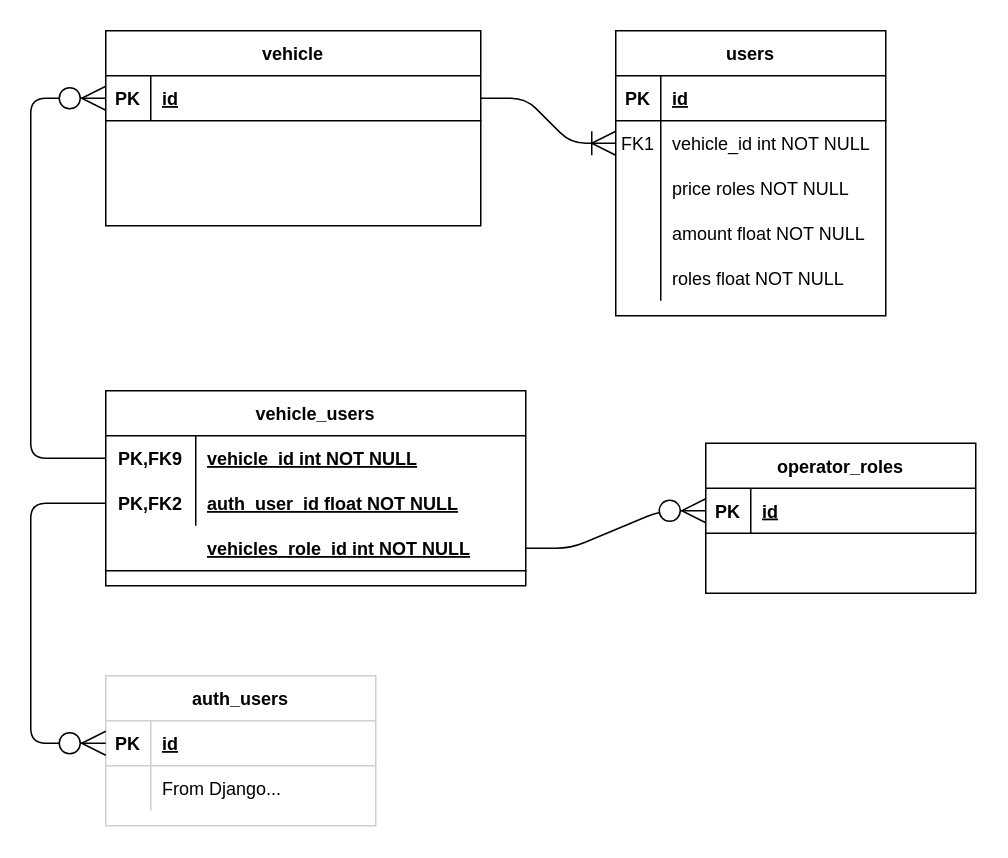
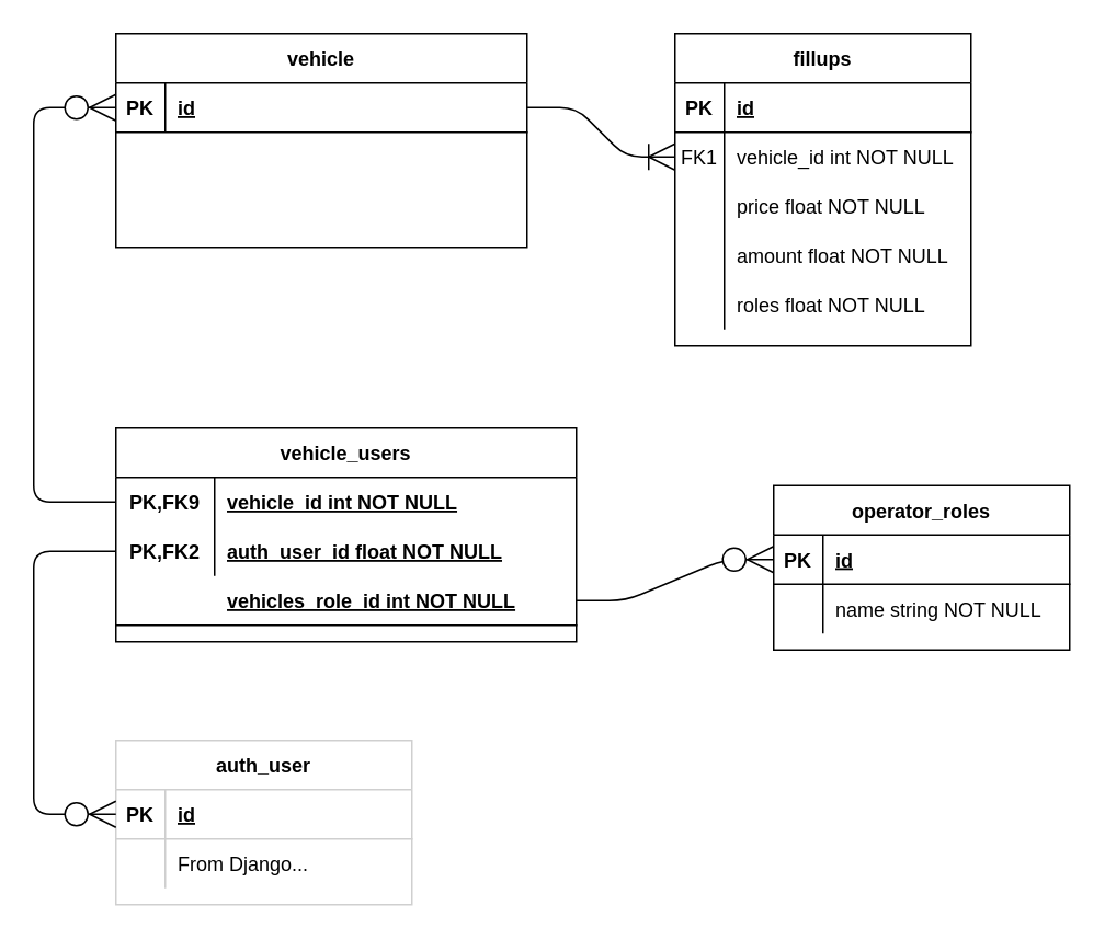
  <mxCell id="0" />
  <mxCell id="1" parent="0" />
  <mxCell id="2" value="vehicle" style="shape=table;startSize=30;container=1;collapsible=1;childLayout=tableLayout;fixedRows=1;rowLines=0;fontStyle=1;align=center;resizeLast=1;hachureGap=4;pointerEvents=0;" vertex="1" parent="1"><mxGeometry x="70" y="20" width="250" height="130" as="geometry" /></mxCell>
  <mxCell id="3" value="" style="shape=partialRectangle;collapsible=0;dropTarget=0;pointerEvents=0;fillColor=none;top=0;left=0;bottom=1;right=0;points=[[0,0.5],[1,0.5]];portConstraint=eastwest;" vertex="1" parent="2"><mxGeometry y="30" width="250" height="30" as="geometry" /></mxCell>
  <mxCell id="4" value="PK" style="shape=partialRectangle;connectable=0;fillColor=none;top=0;left=0;bottom=0;right=0;fontStyle=1;overflow=hidden;" vertex="1" parent="3"><mxGeometry width="30" height="30" as="geometry"><mxRectangle width="30" height="30" as="alternateBounds" /></mxGeometry></mxCell>
  <mxCell id="5" value="id" style="shape=partialRectangle;connectable=0;fillColor=none;top=0;left=0;bottom=0;right=0;align=left;spacingLeft=6;fontStyle=5;overflow=hidden;" vertex="1" parent="3"><mxGeometry x="30" width="220" height="30" as="geometry"><mxRectangle width="220" height="30" as="alternateBounds" /></mxGeometry></mxCell>
  <mxCell id="6" value="" style="shape=partialRectangle;collapsible=0;dropTarget=0;pointerEvents=0;fillColor=none;top=0;left=0;bottom=0;right=0;points=[[0,0.5],[1,0.5]];portConstraint=eastwest;" vertex="1" parent="2"><mxGeometry y="60" width="250" height="30" as="geometry" /></mxCell>
  <mxCell id="7" value="" style="shape=partialRectangle;connectable=0;fillColor=none;top=0;left=0;bottom=0;right=0;editable=1;overflow=hidden;" vertex="1" parent="6"><mxGeometry width="30" height="30" as="geometry"><mxRectangle width="30" height="30" as="alternateBounds" /></mxGeometry></mxCell>
  <mxCell id="8" value="" style="shape=partialRectangle;collapsible=0;dropTarget=0;pointerEvents=0;fillColor=none;top=0;left=0;bottom=0;right=0;points=[[0,0.5],[1,0.5]];portConstraint=eastwest;" vertex="1" parent="2"><mxGeometry y="90" width="250" height="30" as="geometry" /></mxCell>
  <mxCell id="9" value="" style="shape=partialRectangle;connectable=0;fillColor=none;top=0;left=0;bottom=0;right=0;editable=1;overflow=hidden;" vertex="1" parent="8"><mxGeometry width="30" height="30" as="geometry"><mxRectangle width="30" height="30" as="alternateBounds" /></mxGeometry></mxCell>
- <mxCell id="10" value="users" style="shape=table;startSize=30;container=1;collapsible=1;childLayout=tableLayout;fixedRows=1;rowLines=0;fontStyle=1;align=center;resizeLast=1;hachureGap=4;pointerEvents=0;" vertex="1" parent="1"><mxGeometry x="410" y="20" width="180" height="190" as="geometry" /></mxCell>
+ <mxCell id="10" value="fillups" style="shape=table;startSize=30;container=1;collapsible=1;childLayout=tableLayout;fixedRows=1;rowLines=0;fontStyle=1;align=center;resizeLast=1;hachureGap=4;pointerEvents=0;" vertex="1" parent="1"><mxGeometry x="410" y="20" width="180" height="190" as="geometry" /></mxCell>
  <mxCell id="11" value="" style="shape=partialRectangle;collapsible=0;dropTarget=0;pointerEvents=0;fillColor=none;top=0;left=0;bottom=1;right=0;points=[[0,0.5],[1,0.5]];portConstraint=eastwest;" vertex="1" parent="10"><mxGeometry y="30" width="180" height="30" as="geometry" /></mxCell>
  <mxCell id="12" value="PK" style="shape=partialRectangle;connectable=0;fillColor=none;top=0;left=0;bottom=0;right=0;fontStyle=1;overflow=hidden;" vertex="1" parent="11"><mxGeometry width="30" height="30" as="geometry"><mxRectangle width="30" height="30" as="alternateBounds" /></mxGeometry></mxCell>
  <mxCell id="13" value="id" style="shape=partialRectangle;connectable=0;fillColor=none;top=0;left=0;bottom=0;right=0;align=left;spacingLeft=6;fontStyle=5;overflow=hidden;" vertex="1" parent="11"><mxGeometry x="30" width="150" height="30" as="geometry"><mxRectangle width="150" height="30" as="alternateBounds" /></mxGeometry></mxCell>
  <mxCell id="14" value="" style="shape=partialRectangle;collapsible=0;dropTarget=0;pointerEvents=0;fillColor=none;top=0;left=0;bottom=0;right=0;points=[[0,0.5],[1,0.5]];portConstraint=eastwest;" vertex="1" parent="10"><mxGeometry y="60" width="180" height="30" as="geometry" /></mxCell>
  <mxCell id="15" value="FK1" style="shape=partialRectangle;connectable=0;fillColor=none;top=0;left=0;bottom=0;right=0;editable=1;overflow=hidden;" vertex="1" parent="14"><mxGeometry width="30" height="30" as="geometry"><mxRectangle width="30" height="30" as="alternateBounds" /></mxGeometry></mxCell>
  <mxCell id="16" value="vehicle_id int NOT NULL" style="shape=partialRectangle;connectable=0;fillColor=none;top=0;left=0;bottom=0;right=0;align=left;spacingLeft=6;overflow=hidden;" vertex="1" parent="14"><mxGeometry x="30" width="150" height="30" as="geometry"><mxRectangle width="150" height="30" as="alternateBounds" /></mxGeometry></mxCell>
  <mxCell id="17" value="" style="shape=partialRectangle;collapsible=0;dropTarget=0;pointerEvents=0;fillColor=none;top=0;left=0;bottom=0;right=0;points=[[0,0.5],[1,0.5]];portConstraint=eastwest;" vertex="1" parent="10"><mxGeometry y="90" width="180" height="30" as="geometry" /></mxCell>
  <mxCell id="18" value="" style="shape=partialRectangle;connectable=0;fillColor=none;top=0;left=0;bottom=0;right=0;editable=1;overflow=hidden;" vertex="1" parent="17"><mxGeometry width="30" height="30" as="geometry"><mxRectangle width="30" height="30" as="alternateBounds" /></mxGeometry></mxCell>
- <mxCell id="19" value="price roles NOT NULL" style="shape=partialRectangle;connectable=0;fillColor=none;top=0;left=0;bottom=0;right=0;align=left;spacingLeft=6;overflow=hidden;" vertex="1" parent="17"><mxGeometry x="30" width="150" height="30" as="geometry"><mxRectangle width="150" height="30" as="alternateBounds" /></mxGeometry></mxCell>
+ <mxCell id="19" value="price float NOT NULL" style="shape=partialRectangle;connectable=0;fillColor=none;top=0;left=0;bottom=0;right=0;align=left;spacingLeft=6;overflow=hidden;" vertex="1" parent="17"><mxGeometry x="30" width="150" height="30" as="geometry"><mxRectangle width="150" height="30" as="alternateBounds" /></mxGeometry></mxCell>
  <mxCell id="20" value="" style="shape=partialRectangle;collapsible=0;dropTarget=0;pointerEvents=0;fillColor=none;top=0;left=0;bottom=0;right=0;points=[[0,0.5],[1,0.5]];portConstraint=eastwest;" vertex="1" parent="10"><mxGeometry y="120" width="180" height="30" as="geometry" /></mxCell>
  <mxCell id="21" value="" style="shape=partialRectangle;connectable=0;fillColor=none;top=0;left=0;bottom=0;right=0;editable=1;overflow=hidden;" vertex="1" parent="20"><mxGeometry width="30" height="30" as="geometry"><mxRectangle width="30" height="30" as="alternateBounds" /></mxGeometry></mxCell>
  <mxCell id="22" value="amount float NOT NULL" style="shape=partialRectangle;connectable=0;fillColor=none;top=0;left=0;bottom=0;right=0;align=left;spacingLeft=6;overflow=hidden;" vertex="1" parent="20"><mxGeometry x="30" width="150" height="30" as="geometry"><mxRectangle width="150" height="30" as="alternateBounds" /></mxGeometry></mxCell>
  <mxCell id="23" value="" style="shape=partialRectangle;collapsible=0;dropTarget=0;pointerEvents=0;fillColor=none;top=0;left=0;bottom=0;right=0;points=[[0,0.5],[1,0.5]];portConstraint=eastwest;" vertex="1" parent="10"><mxGeometry y="150" width="180" height="30" as="geometry" /></mxCell>
  <mxCell id="24" value="" style="shape=partialRectangle;connectable=0;fillColor=none;top=0;left=0;bottom=0;right=0;editable=1;overflow=hidden;" vertex="1" parent="23"><mxGeometry width="30" height="30" as="geometry"><mxRectangle width="30" height="30" as="alternateBounds" /></mxGeometry></mxCell>
  <mxCell id="25" value="roles float NOT NULL" style="shape=partialRectangle;connectable=0;fillColor=none;top=0;left=0;bottom=0;right=0;align=left;spacingLeft=6;overflow=hidden;" vertex="1" parent="23"><mxGeometry x="30" width="150" height="30" as="geometry"><mxRectangle width="150" height="30" as="alternateBounds" /></mxGeometry></mxCell>
- <mxCell id="26" value="auth_users" style="shape=table;startSize=30;container=1;collapsible=1;childLayout=tableLayout;fixedRows=1;rowLines=0;fontStyle=1;align=center;resizeLast=1;hachureGap=4;pointerEvents=0;strokeColor=#CFCFCF;" vertex="1" parent="1"><mxGeometry x="70" y="450" width="180" height="100" as="geometry" /></mxCell>
+ <mxCell id="26" value="auth_user" style="shape=table;startSize=30;container=1;collapsible=1;childLayout=tableLayout;fixedRows=1;rowLines=0;fontStyle=1;align=center;resizeLast=1;hachureGap=4;pointerEvents=0;strokeColor=#CFCFCF;" vertex="1" parent="1"><mxGeometry x="70" y="450" width="180" height="100" as="geometry" /></mxCell>
  <mxCell id="27" value="" style="shape=partialRectangle;collapsible=0;dropTarget=0;pointerEvents=0;fillColor=none;top=0;left=0;bottom=1;right=0;points=[[0,0.5],[1,0.5]];portConstraint=eastwest;strokeColor=#CFCFCF;" vertex="1" parent="26"><mxGeometry y="30" width="180" height="30" as="geometry" /></mxCell>
  <mxCell id="28" value="PK" style="shape=partialRectangle;connectable=0;fillColor=none;top=0;left=0;bottom=0;right=0;fontStyle=1;overflow=hidden;strokeColor=#CFCFCF;" vertex="1" parent="27"><mxGeometry width="30" height="30" as="geometry"><mxRectangle width="30" height="30" as="alternateBounds" /></mxGeometry></mxCell>
  <mxCell id="29" value="id" style="shape=partialRectangle;connectable=0;fillColor=none;top=0;left=0;bottom=0;right=0;align=left;spacingLeft=6;fontStyle=5;overflow=hidden;strokeColor=#CFCFCF;" vertex="1" parent="27"><mxGeometry x="30" width="150" height="30" as="geometry"><mxRectangle width="150" height="30" as="alternateBounds" /></mxGeometry></mxCell>
  <mxCell id="30" value="" style="shape=partialRectangle;collapsible=0;dropTarget=0;pointerEvents=0;fillColor=none;top=0;left=0;bottom=0;right=0;points=[[0,0.5],[1,0.5]];portConstraint=eastwest;strokeColor=#CFCFCF;" vertex="1" parent="26"><mxGeometry y="60" width="180" height="30" as="geometry" /></mxCell>
  <mxCell id="31" value="" style="shape=partialRectangle;connectable=0;fillColor=none;top=0;left=0;bottom=0;right=0;editable=1;overflow=hidden;strokeColor=#CFCFCF;" vertex="1" parent="30"><mxGeometry width="30" height="30" as="geometry"><mxRectangle width="30" height="30" as="alternateBounds" /></mxGeometry></mxCell>
  <mxCell id="32" value="From Django..." style="shape=partialRectangle;connectable=0;fillColor=none;top=0;left=0;bottom=0;right=0;align=left;spacingLeft=6;overflow=hidden;strokeColor=#CFCFCF;" vertex="1" parent="30"><mxGeometry x="30" width="150" height="30" as="geometry"><mxRectangle width="150" height="30" as="alternateBounds" /></mxGeometry></mxCell>
  <mxCell id="33" value="" style="edgeStyle=entityRelationEdgeStyle;fontSize=12;html=1;endArrow=ERoneToMany;startSize=14;endSize=14;sourcePerimeterSpacing=8;targetPerimeterSpacing=8;exitX=1;exitY=0.5;exitDx=0;exitDy=0;entryX=0;entryY=0.5;entryDx=0;entryDy=0;" edge="1" parent="1" source="3" target="14"><mxGeometry width="100" height="100" relative="1" as="geometry"><mxPoint x="250" y="490" as="sourcePoint" /><mxPoint x="350" y="390" as="targetPoint" /></mxGeometry></mxCell>
  <mxCell id="34" value="vehicle_users" style="shape=table;startSize=30;container=1;collapsible=1;childLayout=tableLayout;fixedRows=1;rowLines=0;fontStyle=1;align=center;resizeLast=1;hachureGap=4;pointerEvents=0;strokeColor=#000000;" vertex="1" parent="1"><mxGeometry x="70" y="260" width="280" height="130" as="geometry" /></mxCell>
  <mxCell id="35" value="" style="shape=partialRectangle;collapsible=0;dropTarget=0;pointerEvents=0;fillColor=none;top=0;left=0;bottom=0;right=0;points=[[0,0.5],[1,0.5]];portConstraint=eastwest;" vertex="1" parent="34"><mxGeometry y="30" width="280" height="30" as="geometry" /></mxCell>
  <mxCell id="36" value="PK,FK9" style="shape=partialRectangle;connectable=0;fillColor=none;top=0;left=0;bottom=0;right=0;fontStyle=1;overflow=hidden;" vertex="1" parent="35"><mxGeometry width="60" height="30" as="geometry"><mxRectangle width="60" height="30" as="alternateBounds" /></mxGeometry></mxCell>
  <mxCell id="37" value="vehicle_id int NOT NULL" style="shape=partialRectangle;connectable=0;fillColor=none;top=0;left=0;bottom=0;right=0;align=left;spacingLeft=6;fontStyle=5;overflow=hidden;" vertex="1" parent="35"><mxGeometry x="60" width="220" height="30" as="geometry"><mxRectangle width="220" height="30" as="alternateBounds" /></mxGeometry></mxCell>
  <mxCell id="38" value="" style="shape=partialRectangle;collapsible=0;dropTarget=0;pointerEvents=0;fillColor=none;top=0;left=0;bottom=1;right=0;points=[[0,0.5],[1,0.5]];portConstraint=eastwest;strokeColor=none;" vertex="1" parent="34"><mxGeometry y="60" width="280" height="30" as="geometry" /></mxCell>
  <mxCell id="39" value="PK,FK2" style="shape=partialRectangle;connectable=0;fillColor=none;top=0;left=0;bottom=0;right=0;fontStyle=1;overflow=hidden;" vertex="1" parent="38"><mxGeometry width="60" height="30" as="geometry"><mxRectangle width="60" height="30" as="alternateBounds" /></mxGeometry></mxCell>
  <mxCell id="40" value="auth_user_id float NOT NULL" style="shape=partialRectangle;connectable=0;fillColor=none;top=0;left=0;bottom=0;right=0;align=left;spacingLeft=6;fontStyle=5;overflow=hidden;" vertex="1" parent="38"><mxGeometry x="60" width="220" height="30" as="geometry"><mxRectangle width="220" height="30" as="alternateBounds" /></mxGeometry></mxCell>
  <mxCell id="41" value="" style="shape=partialRectangle;collapsible=0;dropTarget=0;pointerEvents=0;fillColor=none;top=0;left=0;bottom=1;right=0;points=[[0,0.5],[1,0.5]];portConstraint=eastwest;strokeColor=default;perimeterSpacing=0;" vertex="1" parent="34"><mxGeometry y="90" width="280" height="30" as="geometry" /></mxCell>
  <mxCell id="42" value="vehicles_role_id int NOT NULL" style="shape=partialRectangle;connectable=0;fillColor=none;top=0;left=0;bottom=0;right=0;align=left;spacingLeft=6;fontStyle=5;overflow=hidden;" vertex="1" parent="41"><mxGeometry x="60" width="220" height="30" as="geometry"><mxRectangle width="220" height="30" as="alternateBounds" /></mxGeometry></mxCell>
  <mxCell id="43" value="operator_roles" style="shape=table;startSize=30;container=1;collapsible=1;childLayout=tableLayout;fixedRows=1;rowLines=0;fontStyle=1;align=center;resizeLast=1;hachureGap=4;pointerEvents=0;strokeColor=default;" vertex="1" parent="1"><mxGeometry x="470" y="295" width="180" height="100" as="geometry" /></mxCell>
  <mxCell id="44" value="" style="shape=partialRectangle;collapsible=0;dropTarget=0;pointerEvents=0;fillColor=none;top=0;left=0;bottom=1;right=0;points=[[0,0.5],[1,0.5]];portConstraint=eastwest;" vertex="1" parent="43"><mxGeometry y="30" width="180" height="30" as="geometry" /></mxCell>
  <mxCell id="45" value="PK" style="shape=partialRectangle;connectable=0;fillColor=none;top=0;left=0;bottom=0;right=0;fontStyle=1;overflow=hidden;" vertex="1" parent="44"><mxGeometry width="30" height="30" as="geometry"><mxRectangle width="30" height="30" as="alternateBounds" /></mxGeometry></mxCell>
  <mxCell id="46" value="id" style="shape=partialRectangle;connectable=0;fillColor=none;top=0;left=0;bottom=0;right=0;align=left;spacingLeft=6;fontStyle=5;overflow=hidden;" vertex="1" parent="44"><mxGeometry x="30" width="150" height="30" as="geometry"><mxRectangle width="150" height="30" as="alternateBounds" /></mxGeometry></mxCell>
  <mxCell id="47" value="" style="shape=partialRectangle;collapsible=0;dropTarget=0;pointerEvents=0;fillColor=none;top=0;left=0;bottom=0;right=0;points=[[0,0.5],[1,0.5]];portConstraint=eastwest;" vertex="1" parent="43"><mxGeometry y="60" width="180" height="30" as="geometry" /></mxCell>
  <mxCell id="48" value="" style="shape=partialRectangle;connectable=0;fillColor=none;top=0;left=0;bottom=0;right=0;editable=1;overflow=hidden;" vertex="1" parent="47"><mxGeometry width="30" height="30" as="geometry"><mxRectangle width="30" height="30" as="alternateBounds" /></mxGeometry></mxCell>
+ <mxCell id="49" value="name string NOT NULL" style="shape=partialRectangle;connectable=0;fillColor=none;top=0;left=0;bottom=0;right=0;align=left;spacingLeft=6;overflow=hidden;" vertex="1" parent="47"><mxGeometry x="30" width="150" height="30" as="geometry"><mxRectangle width="150" height="30" as="alternateBounds" /></mxGeometry></mxCell>
  <mxCell id="50" value="" style="edgeStyle=orthogonalEdgeStyle;fontSize=12;html=1;endArrow=ERzeroToMany;endFill=1;startSize=14;endSize=14;sourcePerimeterSpacing=8;targetPerimeterSpacing=8;entryX=0;entryY=0.5;entryDx=0;entryDy=0;exitX=0;exitY=0.5;exitDx=0;exitDy=0;anchorPointDirection=1;orthogonalLoop=0;snapToPoint=0;noJump=0;flowAnimation=0;ignoreEdge=0;orthogonal=0;comic=0;jiggle=17;perimeterSpacing=0;" edge="1" parent="1" source="38" target="27"><mxGeometry width="100" height="100" relative="1" as="geometry"><mxPoint x="70" y="305" as="sourcePoint" /><mxPoint x="350" y="390" as="targetPoint" /><Array as="points"><mxPoint x="20" y="335" /><mxPoint x="20" y="495" /></Array></mxGeometry></mxCell>
  <mxCell id="51" value="" style="fontSize=12;html=1;endArrow=ERzeroToMany;endFill=1;startSize=14;endSize=14;sourcePerimeterSpacing=8;targetPerimeterSpacing=8;entryX=0;entryY=0.5;entryDx=0;entryDy=0;exitX=1;exitY=0.5;exitDx=0;exitDy=0;anchorPointDirection=1;orthogonalLoop=0;snapToPoint=0;noJump=0;flowAnimation=0;ignoreEdge=0;orthogonal=0;comic=0;jiggle=17;edgeStyle=entityRelationEdgeStyle;" edge="1" parent="1" source="41" target="44"><mxGeometry width="100" height="100" relative="1" as="geometry"><mxPoint x="400" y="440" as="sourcePoint" /><mxPoint x="400" y="600" as="targetPoint" /></mxGeometry></mxCell>
  <mxCell id="52" value="" style="edgeStyle=orthogonalEdgeStyle;fontSize=12;html=1;endArrow=ERzeroToMany;endFill=1;startSize=14;endSize=14;sourcePerimeterSpacing=8;targetPerimeterSpacing=8;entryX=0;entryY=0.5;entryDx=0;entryDy=0;exitX=0;exitY=0.5;exitDx=0;exitDy=0;anchorPointDirection=1;orthogonalLoop=0;snapToPoint=0;noJump=0;flowAnimation=0;ignoreEdge=0;orthogonal=0;comic=0;jiggle=17;arcSize=20;" edge="1" parent="1" source="35" target="3"><mxGeometry width="100" height="100" relative="1" as="geometry"><mxPoint x="-60" y="210" as="sourcePoint" /><mxPoint x="60" y="185" as="targetPoint" /><Array as="points"><mxPoint x="20" y="305" /><mxPoint x="20" y="65" /></Array></mxGeometry></mxCell>
